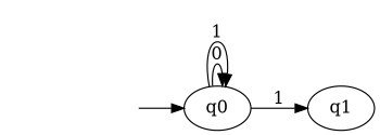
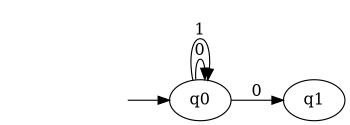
  digraph {
    rankdir=LR
    _invisible [style=invis]
    q0
    q1
    _invisible -> q0
    q0 -> q0 [label=0]
    q0 -> q0 [label=1]
-   q0 -> q1 [label=1]
+   q0 -> q1 [label=0]
  }
